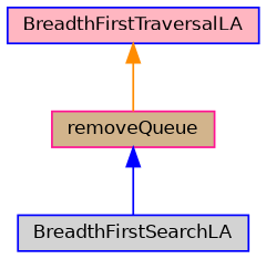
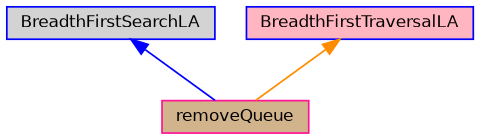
  digraph {
    rankdir=TB
    node [color=blue fontname=Helvetica fontsize=10 shape=box style=filled]
    edge [dir=back fontname=Helvetica fontsize=10 labelfontname=Helvetica labelfontsize=10 style=solid]
    n1 [color=deeppink fillcolor=tan fontcolor=black height=0.2 label=removeQueue width=0.4]
    n2 [fillcolor=lightgrey height=0.2 label=BreadthFirstSearchLA width=0.4]
    n3 [fillcolor=lightpink height=0.2 label=BreadthFirstTraversalLA width=0.4]
-   n1 -> n2 [color=blue]
+   n2 -> n1 [color=blue]
    n3 -> n1 [color=darkorange]
  }
